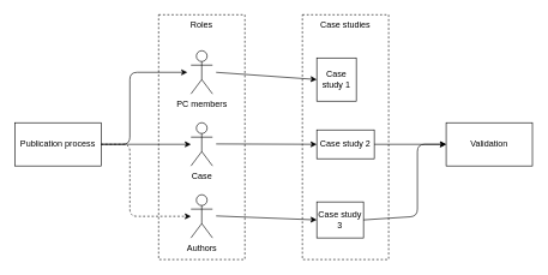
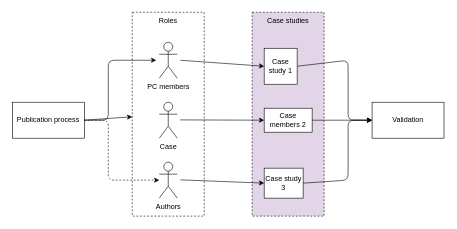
  <mxCell id="0" />
  <mxCell id="1" parent="0" />
  <mxCell id="2" value="Publication process" style="rounded=0;whiteSpace=wrap;html=1;" vertex="1" parent="1"><mxGeometry x="20" y="170" width="120" height="60" as="geometry" /></mxCell>
  <mxCell id="3" value="Roles" style="rounded=0;whiteSpace=wrap;html=1;verticalAlign=top;dashed=1;" vertex="1" parent="1"><mxGeometry x="220" y="20" width="120" height="340" as="geometry" /></mxCell>
  <mxCell id="4" value="PC members" style="shape=umlActor;verticalLabelPosition=bottom;verticalAlign=top;html=1;outlineConnect=0;" vertex="1" parent="1"><mxGeometry x="265" y="70" width="30" height="60" as="geometry" /></mxCell>
  <mxCell id="5" value="Case" style="shape=umlActor;verticalLabelPosition=bottom;verticalAlign=top;html=1;outlineConnect=0;" vertex="1" parent="1"><mxGeometry x="265" y="170" width="30" height="60" as="geometry" /></mxCell>
  <mxCell id="6" value="Authors" style="shape=umlActor;verticalLabelPosition=bottom;verticalAlign=top;html=1;outlineConnect=0;" vertex="1" parent="1"><mxGeometry x="265" y="270" width="30" height="60" as="geometry" /></mxCell>
  <mxCell id="7" value="" style="endArrow=classic;html=1;exitX=1;exitY=0.5;exitDx=0;exitDy=0;" edge="1" parent="1" source="2"><mxGeometry width="50" height="50" relative="1" as="geometry"><mxPoint x="340" y="190" as="sourcePoint" /><mxPoint x="260" y="100" as="targetPoint" /><Array as="points"><mxPoint x="180" y="200" /><mxPoint x="180" y="100" /></Array></mxGeometry></mxCell>
  <mxCell id="8" value="" style="endArrow=classic;html=1;exitX=1;exitY=0.5;exitDx=0;exitDy=0;dashed=1;" edge="1" parent="1" source="2" target="6"><mxGeometry width="50" height="50" relative="1" as="geometry"><mxPoint x="110" y="210" as="sourcePoint" /><mxPoint x="210" y="320" as="targetPoint" /><Array as="points"><mxPoint x="180" y="200" /><mxPoint x="180" y="300" /></Array></mxGeometry></mxCell>
- <mxCell id="9" value="" style="endArrow=classic;html=1;exitX=1;exitY=0.5;exitDx=0;exitDy=0;" edge="1" parent="1" source="2" target="5"><mxGeometry width="50" height="50" relative="1" as="geometry"><mxPoint x="110" y="210" as="sourcePoint" /><mxPoint x="275" y="310.375" as="targetPoint" /></mxGeometry></mxCell>
- <mxCell id="10" value="Case studies" style="rounded=0;whiteSpace=wrap;html=1;verticalAlign=top;dashed=1;" vertex="1" parent="1"><mxGeometry x="420" y="20" width="120" height="340" as="geometry" /></mxCell>
+ <mxCell id="9" value="" style="endArrow=classic;html=1;exitX=1;exitY=0.5;exitDx=0;exitDy=0;" edge="1" parent="1" source="2" target="3"><mxGeometry width="50" height="50" relative="1" as="geometry"><mxPoint x="110" y="210" as="sourcePoint" /><mxPoint x="275" y="310.375" as="targetPoint" /></mxGeometry></mxCell>
+ <mxCell id="10" value="Case studies" style="rounded=0;whiteSpace=wrap;html=1;verticalAlign=top;dashed=1;fillColor=#e1d5e7;" vertex="1" parent="1"><mxGeometry x="420" y="20" width="120" height="340" as="geometry" /></mxCell>
  <mxCell id="11" value="Case study 1" style="rounded=0;whiteSpace=wrap;html=1;verticalAlign=middle;" vertex="1" parent="1"><mxGeometry x="440" y="80" width="55" height="60" as="geometry" /></mxCell>
- <mxCell id="12" value="Case study 2" style="rounded=0;whiteSpace=wrap;html=1;verticalAlign=middle;" vertex="1" parent="1"><mxGeometry x="440" y="180" width="80" height="40" as="geometry" /></mxCell>
+ <mxCell id="12" value="Case members 2" style="rounded=0;whiteSpace=wrap;html=1;verticalAlign=middle;" vertex="1" parent="1"><mxGeometry x="440" y="180" width="80" height="40" as="geometry" /></mxCell>
  <mxCell id="13" value="Case study 3" style="rounded=0;whiteSpace=wrap;html=1;verticalAlign=middle;" vertex="1" parent="1"><mxGeometry x="440" y="280" width="65" height="50" as="geometry" /></mxCell>
  <mxCell id="14" value="" style="endArrow=classic;html=1;entryX=0;entryY=0.5;entryDx=0;entryDy=0;" edge="1" parent="1" target="11"><mxGeometry width="50" height="50" relative="1" as="geometry"><mxPoint x="300" y="100" as="sourcePoint" /><mxPoint x="390" y="130" as="targetPoint" /></mxGeometry></mxCell>
  <mxCell id="15" value="" style="endArrow=classic;html=1;entryX=0;entryY=0.5;entryDx=0;entryDy=0;" edge="1" parent="1" target="12"><mxGeometry width="50" height="50" relative="1" as="geometry"><mxPoint x="300" y="199.5" as="sourcePoint" /><mxPoint x="430" y="199.5" as="targetPoint" /></mxGeometry></mxCell>
  <mxCell id="16" value="" style="endArrow=classic;html=1;entryX=0;entryY=0.5;entryDx=0;entryDy=0;" edge="1" parent="1" target="13"><mxGeometry width="50" height="50" relative="1" as="geometry"><mxPoint x="300" y="299.5" as="sourcePoint" /><mxPoint x="430" y="299.5" as="targetPoint" /></mxGeometry></mxCell>
  <mxCell id="17" value="Validation" style="rounded=0;whiteSpace=wrap;html=1;" vertex="1" parent="1"><mxGeometry x="620" y="170" width="120" height="60" as="geometry" /></mxCell>
+ <mxCell id="18" value="" style="endArrow=classic;html=1;exitX=1;exitY=0.5;exitDx=0;exitDy=0;entryX=0;entryY=0.5;entryDx=0;entryDy=0;" edge="1" parent="1" source="11" target="17"><mxGeometry width="50" height="50" relative="1" as="geometry"><mxPoint x="670" y="190" as="sourcePoint" /><mxPoint x="720" y="140" as="targetPoint" /><Array as="points"><mxPoint x="580" y="100" /><mxPoint x="580" y="200" /></Array></mxGeometry></mxCell>
  <mxCell id="19" value="" style="endArrow=classic;html=1;exitX=1;exitY=0.5;exitDx=0;exitDy=0;" edge="1" parent="1" source="12"><mxGeometry width="50" height="50" relative="1" as="geometry"><mxPoint x="530" y="110" as="sourcePoint" /><mxPoint x="620" y="200" as="targetPoint" /></mxGeometry></mxCell>
  <mxCell id="20" value="" style="endArrow=classic;html=1;exitX=1;exitY=0.5;exitDx=0;exitDy=0;" edge="1" parent="1" source="13"><mxGeometry width="50" height="50" relative="1" as="geometry"><mxPoint x="530" y="110" as="sourcePoint" /><mxPoint x="620" y="200" as="targetPoint" /><Array as="points"><mxPoint x="580" y="300" /><mxPoint x="580" y="200" /></Array></mxGeometry></mxCell>
